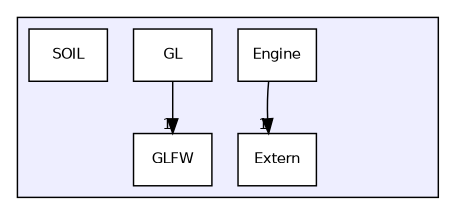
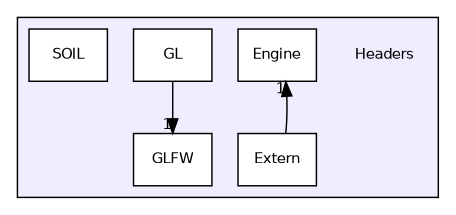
  digraph {
    compound=true
    node [fontname=Helvetica fontsize=10 shape=box color=black fillcolor=white style=filled]
    edge [headlabel=1 labeldistance=1.5 labelfontname=Helvetica labelfontsize=10]
+   n1 [label=Headers shape=plaintext color="" fillcolor="" style=""]
    n2 [label=Engine]
    n3 [label=Extern]
    n4 [label=GL]
    n5 [label=GLFW]
    n6 [label=SOIL]
    subgraph cluster_1 {
      bgcolor="#eeeeff"
      pencolor=black
+     n1
      n2
      n3
      n4
      n5
      n6
    }
-   n2 -> n3
+   n3 -> n2
    n4 -> n5
  }
